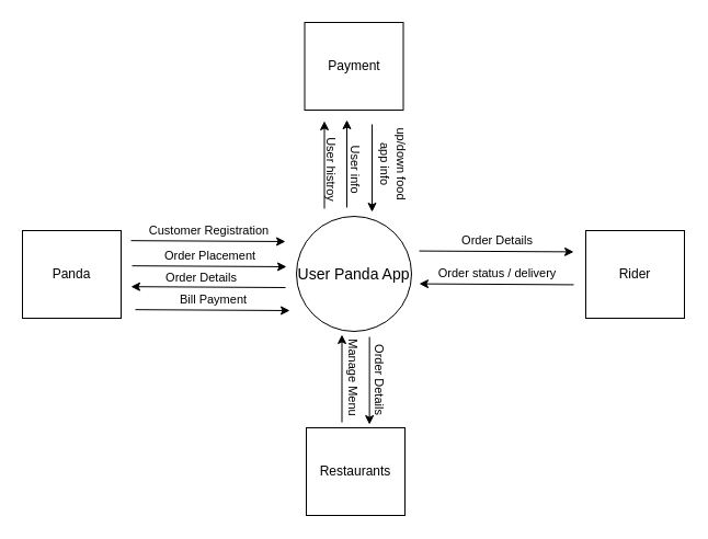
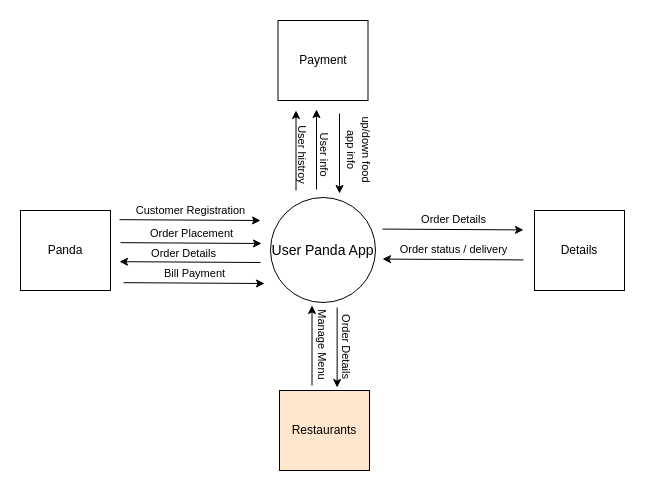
  <mxCell id="0" />
  <mxCell id="1" parent="0" />
  <mxCell id="2" value="&lt;font style=&quot;font-size: 14px;&quot;&gt;User Panda App&lt;/font&gt;" style="ellipse;whiteSpace=wrap;html=1;aspect=fixed;" vertex="1" parent="1"><mxGeometry x="270" y="197" width="105" height="105" as="geometry" /></mxCell>
  <mxCell id="3" value="Panda" style="rounded=0;whiteSpace=wrap;html=1;" vertex="1" parent="1"><mxGeometry x="20" y="210" width="90" height="80" as="geometry" /></mxCell>
  <mxCell id="4" value="Customer Registration" style="endArrow=classic;html=1;rounded=0;" edge="1" parent="1"><mxGeometry x="0.006" y="10" width="50" height="50" relative="1" as="geometry"><mxPoint x="119" y="219.17" as="sourcePoint" /><mxPoint x="260" y="220" as="targetPoint" /><mxPoint as="offset" /></mxGeometry></mxCell>
  <mxCell id="5" value="Payment" style="rounded=0;whiteSpace=wrap;html=1;" vertex="1" parent="1"><mxGeometry x="277.5" y="20" width="90" height="80" as="geometry" /></mxCell>
- <mxCell id="6" value="Rider" style="rounded=0;whiteSpace=wrap;html=1;" vertex="1" parent="1"><mxGeometry x="534" y="210" width="90" height="80" as="geometry" /></mxCell>
- <mxCell id="7" value="Restaurants" style="rounded=0;whiteSpace=wrap;html=1;" vertex="1" parent="1"><mxGeometry x="279" y="390" width="90" height="80" as="geometry" /></mxCell>
+ <mxCell id="6" value="Details" style="rounded=0;whiteSpace=wrap;html=1;" vertex="1" parent="1"><mxGeometry x="534" y="210" width="90" height="80" as="geometry" /></mxCell>
+ <mxCell id="7" value="Restaurants" style="rounded=0;whiteSpace=wrap;html=1;fillColor=#ffe6cc;" vertex="1" parent="1"><mxGeometry x="279" y="390" width="90" height="80" as="geometry" /></mxCell>
  <mxCell id="8" value="Order Placement" style="endArrow=classic;html=1;rounded=0;" edge="1" parent="1"><mxGeometry x="0.006" y="10" width="50" height="50" relative="1" as="geometry"><mxPoint x="120" y="242.17" as="sourcePoint" /><mxPoint x="261" y="243" as="targetPoint" /><mxPoint as="offset" /></mxGeometry></mxCell>
  <mxCell id="9" value="Order Details" style="endArrow=classic;html=1;rounded=0;" edge="1" parent="1"><mxGeometry x="0.093" y="-9" width="50" height="50" relative="1" as="geometry"><mxPoint x="260" y="262" as="sourcePoint" /><mxPoint x="119" y="261.17" as="targetPoint" /><mxPoint as="offset" /></mxGeometry></mxCell>
  <mxCell id="10" value="Order Details" style="endArrow=classic;html=1;rounded=0;" edge="1" parent="1"><mxGeometry x="0.006" y="10" width="50" height="50" relative="1" as="geometry"><mxPoint x="382" y="228.58" as="sourcePoint" /><mxPoint x="523" y="229.41" as="targetPoint" /><mxPoint as="offset" /></mxGeometry></mxCell>
  <mxCell id="11" value="Order status / delivery" style="endArrow=classic;html=1;rounded=0;" edge="1" parent="1"><mxGeometry x="-0.006" y="-10" width="50" height="50" relative="1" as="geometry"><mxPoint x="523" y="259.41" as="sourcePoint" /><mxPoint x="382" y="258.58" as="targetPoint" /><mxPoint as="offset" /></mxGeometry></mxCell>
  <mxCell id="12" value="" style="endArrow=classic;html=1;rounded=0;verticalAlign=middle;labelPosition=center;verticalLabelPosition=middle;align=center;spacingLeft=0;spacingRight=0;spacingBottom=0;" edge="1" parent="1"><mxGeometry x="-0.5" y="80" width="50" height="50" relative="1" as="geometry"><mxPoint x="316" y="189" as="sourcePoint" /><mxPoint x="316" y="109" as="targetPoint" /><mxPoint as="offset" /></mxGeometry></mxCell>
  <mxCell id="13" value="&lt;font style=&quot;font-size: 11px;&quot;&gt;User info&lt;/font&gt;" style="text;html=1;align=center;verticalAlign=middle;resizable=0;points=[];autosize=1;strokeColor=none;fillColor=none;rotation=90;" vertex="1" parent="1"><mxGeometry x="289" y="139" width="70" height="30" as="geometry" /></mxCell>
  <mxCell id="14" value="" style="endArrow=classic;html=1;rounded=0;verticalAlign=middle;labelPosition=center;verticalLabelPosition=middle;align=center;spacingLeft=0;spacingRight=0;spacingBottom=0;" edge="1" parent="1"><mxGeometry x="-0.5" y="80" width="50" height="50" relative="1" as="geometry"><mxPoint x="295.5" y="190" as="sourcePoint" /><mxPoint x="295.5" y="110" as="targetPoint" /><mxPoint as="offset" /></mxGeometry></mxCell>
  <mxCell id="15" value="&lt;span style=&quot;font-size: 11px;&quot;&gt;User histroy&lt;/span&gt;" style="text;html=1;align=center;verticalAlign=middle;resizable=0;points=[];autosize=1;strokeColor=none;fillColor=none;rotation=90;" vertex="1" parent="1"><mxGeometry x="262" y="139" width="80" height="30" as="geometry" /></mxCell>
  <mxCell id="16" value="" style="endArrow=classic;html=1;rounded=0;verticalAlign=middle;labelPosition=center;verticalLabelPosition=middle;align=center;spacingLeft=0;spacingRight=0;spacingBottom=0;" edge="1" parent="1"><mxGeometry x="-0.5" y="80" width="50" height="50" relative="1" as="geometry"><mxPoint x="311.5" y="385" as="sourcePoint" /><mxPoint x="311.5" y="305" as="targetPoint" /><mxPoint as="offset" /></mxGeometry></mxCell>
  <mxCell id="17" value="&lt;font style=&quot;font-size: 11px;&quot;&gt;Manage Menu&lt;/font&gt;" style="text;html=1;align=center;verticalAlign=middle;resizable=0;points=[];autosize=1;strokeColor=none;fillColor=none;rotation=90;" vertex="1" parent="1"><mxGeometry x="277" y="329" width="90" height="30" as="geometry" /></mxCell>
  <mxCell id="18" value="" style="endArrow=classic;html=1;rounded=0;verticalAlign=middle;labelPosition=center;verticalLabelPosition=middle;align=center;spacingLeft=0;spacingRight=0;spacingBottom=0;" edge="1" parent="1"><mxGeometry x="-0.5" y="80" width="50" height="50" relative="1" as="geometry"><mxPoint x="339" y="113" as="sourcePoint" /><mxPoint x="339" y="193" as="targetPoint" /><mxPoint as="offset" /></mxGeometry></mxCell>
  <mxCell id="19" value="&lt;span style=&quot;font-size: 11px;&quot;&gt;up/down food&lt;br&gt;app info&lt;/span&gt;" style="text;html=1;align=center;verticalAlign=middle;resizable=0;points=[];autosize=1;strokeColor=none;fillColor=none;rotation=90;" vertex="1" parent="1"><mxGeometry x="314" y="129" width="90" height="40" as="geometry" /></mxCell>
  <mxCell id="20" value="Bill Payment" style="endArrow=classic;html=1;rounded=0;" edge="1" parent="1"><mxGeometry x="0.006" y="10" width="50" height="50" relative="1" as="geometry"><mxPoint x="123" y="282.17" as="sourcePoint" /><mxPoint x="264" y="283" as="targetPoint" /><mxPoint as="offset" /></mxGeometry></mxCell>
  <mxCell id="21" value="" style="endArrow=classic;html=1;rounded=0;verticalAlign=middle;labelPosition=center;verticalLabelPosition=middle;align=center;spacingLeft=0;spacingRight=0;spacingBottom=0;" edge="1" parent="1"><mxGeometry x="-0.5" y="80" width="50" height="50" relative="1" as="geometry"><mxPoint x="336.643" y="307" as="sourcePoint" /><mxPoint x="336.643" y="387" as="targetPoint" /><mxPoint as="offset" /></mxGeometry></mxCell>
  <mxCell id="22" value="&lt;font style=&quot;font-size: 11px;&quot;&gt;Order Details&lt;/font&gt;" style="text;html=1;align=center;verticalAlign=middle;resizable=0;points=[];autosize=1;strokeColor=none;fillColor=none;rotation=90;flipH=0;" vertex="1" parent="1"><mxGeometry x="301" y="331" width="90" height="30" as="geometry" /></mxCell>
